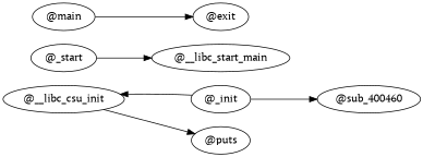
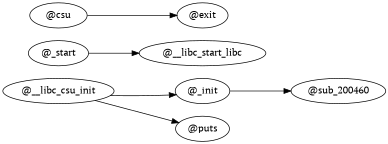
  digraph {
    fontname="PT Serif"
    rankdir=LR
    node [fontname="PT Serif"]
    edge [fontname="PT Serif"]
    "@__libc_csu_init"
    "@_init"
    "@puts"
-   "@sub_400460"
+   "@sub_400460" [label="@sub_200460"]
    "@_start"
-   "@__libc_start_main"
-   "@main"
+   "@__libc_start_main" [label="@__libc_start_libc"]
+   "@main" [label="@csu"]
    "@exit"
-   "@_init" -> "@__libc_csu_init"
+   "@__libc_csu_init" -> "@_init"
    "@__libc_csu_init" -> "@puts"
    "@_init" -> "@sub_400460"
    "@_start" -> "@__libc_start_main"
    "@main" -> "@exit"
  }
